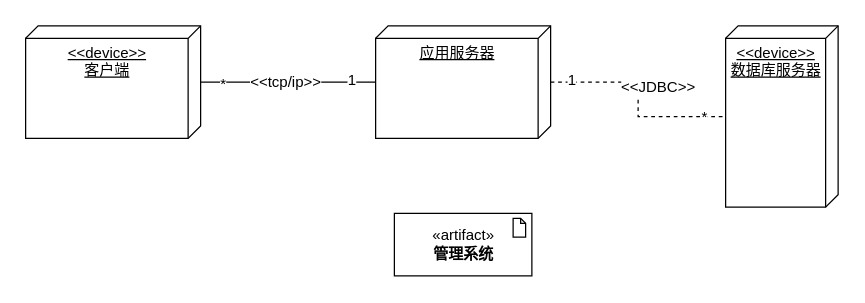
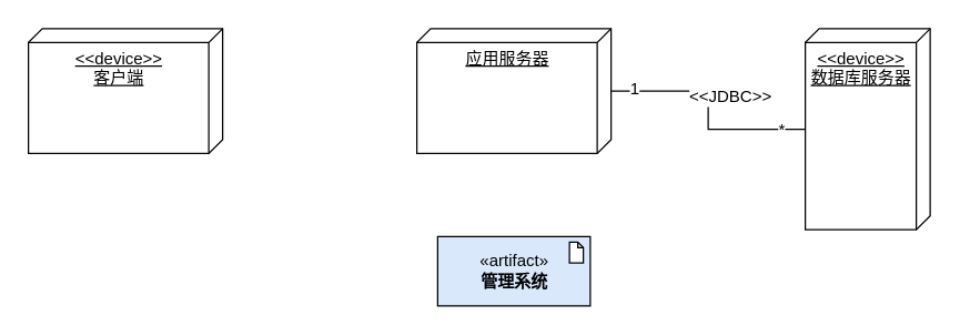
  <mxCell id="0" />
  <mxCell id="1" parent="0" />
- <mxCell id="2" style="edgeStyle=orthogonalEdgeStyle;rounded=0;orthogonalLoop=1;jettySize=auto;html=1;endArrow=none;endFill=0;" edge="1" parent="1" source="6" target="11"><mxGeometry relative="1" as="geometry" /></mxCell>
- <mxCell id="3" value="*" style="text;html=1;align=center;verticalAlign=middle;resizable=0;points=[];labelBackgroundColor=#ffffff;" vertex="1" connectable="0" parent="2"><mxGeometry x="-0.751" y="-1" relative="1" as="geometry"><mxPoint as="offset" /></mxGeometry></mxCell>
- <mxCell id="4" value="1" style="text;html=1;align=center;verticalAlign=middle;resizable=0;points=[];labelBackgroundColor=#ffffff;" vertex="1" connectable="0" parent="2"><mxGeometry x="0.718" y="2" relative="1" as="geometry"><mxPoint as="offset" /></mxGeometry></mxCell>
- <mxCell id="5" value="&amp;lt;&amp;lt;tcp/ip&amp;gt;&amp;gt;" style="text;html=1;align=center;verticalAlign=middle;resizable=0;points=[];labelBackgroundColor=#ffffff;" vertex="1" connectable="0" parent="2"><mxGeometry x="-0.18" y="1" relative="1" as="geometry"><mxPoint x="10.29" as="offset" /></mxGeometry></mxCell>
  <mxCell id="6" value="&lt;div&gt;&lt;span&gt;&amp;lt;&amp;lt;device&amp;gt;&amp;gt;&lt;/span&gt;&lt;/div&gt;&lt;div&gt;&lt;span&gt;客户端&lt;/span&gt;&lt;/div&gt;" style="verticalAlign=top;align=center;spacingTop=8;spacingLeft=2;spacingRight=12;shape=cube;size=10;direction=south;fontStyle=4;html=1;" vertex="1" parent="1"><mxGeometry x="20" y="20" width="140" height="90" as="geometry" /></mxCell>
- <mxCell id="7" style="edgeStyle=orthogonalEdgeStyle;rounded=0;orthogonalLoop=1;jettySize=auto;html=1;endArrow=none;endFill=0;dashed=1;" edge="1" parent="1" source="11" target="12"><mxGeometry relative="1" as="geometry" /></mxCell>
+ <mxCell id="7" style="edgeStyle=orthogonalEdgeStyle;rounded=0;orthogonalLoop=1;jettySize=auto;html=1;endArrow=none;endFill=0;" edge="1" parent="1" source="11" target="12"><mxGeometry relative="1" as="geometry" /></mxCell>
  <mxCell id="8" value="1" style="text;html=1;align=center;verticalAlign=middle;resizable=0;points=[];labelBackgroundColor=#ffffff;" vertex="1" connectable="0" parent="7"><mxGeometry x="-0.814" y="2" relative="1" as="geometry"><mxPoint as="offset" /></mxGeometry></mxCell>
  <mxCell id="9" value="*" style="text;html=1;align=center;verticalAlign=middle;resizable=0;points=[];labelBackgroundColor=#ffffff;" vertex="1" connectable="0" parent="7"><mxGeometry x="0.786" relative="1" as="geometry"><mxPoint as="offset" /></mxGeometry></mxCell>
  <mxCell id="10" value="&amp;lt;&amp;lt;JDBC&amp;gt;&amp;gt;" style="text;html=1;align=center;verticalAlign=middle;resizable=0;points=[];labelBackgroundColor=#ffffff;" vertex="1" connectable="0" parent="7"><mxGeometry x="-0.125" y="3" relative="1" as="geometry"><mxPoint x="12.86" as="offset" /></mxGeometry></mxCell>
  <mxCell id="11" value="&lt;div&gt;应用服务器&lt;/div&gt;" style="verticalAlign=top;align=center;spacingTop=8;spacingLeft=2;spacingRight=12;shape=cube;size=10;direction=south;fontStyle=4;html=1;" vertex="1" parent="1"><mxGeometry x="300" y="20" width="140" height="90" as="geometry" /></mxCell>
  <mxCell id="12" value="&lt;div&gt;&lt;span&gt;&amp;lt;&amp;lt;device&amp;gt;&amp;gt;&lt;/span&gt;&lt;/div&gt;&lt;div&gt;数据库服务器&lt;/div&gt;" style="verticalAlign=top;align=center;spacingTop=8;spacingLeft=2;spacingRight=12;shape=cube;size=10;direction=south;fontStyle=4;html=1;" vertex="1" parent="1"><mxGeometry x="580" y="20" width="90" height="145" as="geometry" /></mxCell>
- <mxCell id="13" value="«artifact»&lt;br&gt;&lt;b&gt;管理系统&lt;/b&gt;" style="html=1;" vertex="1" parent="1"><mxGeometry x="315" y="170" width="110" height="50" as="geometry" /></mxCell>
+ <mxCell id="13" value="«artifact»&lt;br&gt;&lt;b&gt;管理系统&lt;/b&gt;" style="html=1;fillColor=#dae8fc;" vertex="1" parent="1"><mxGeometry x="315" y="170" width="110" height="50" as="geometry" /></mxCell>
  <mxCell id="14" value="" style="shape=note;whiteSpace=wrap;html=1;backgroundOutline=1;darkOpacity=0.05;size=4;" vertex="1" parent="1"><mxGeometry x="410" y="174" width="10" height="15" as="geometry" /></mxCell>
